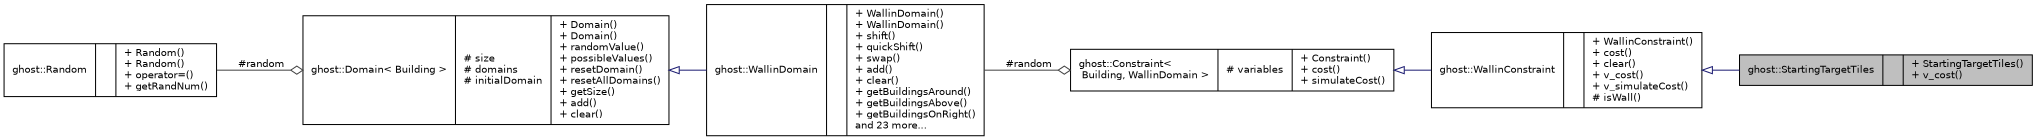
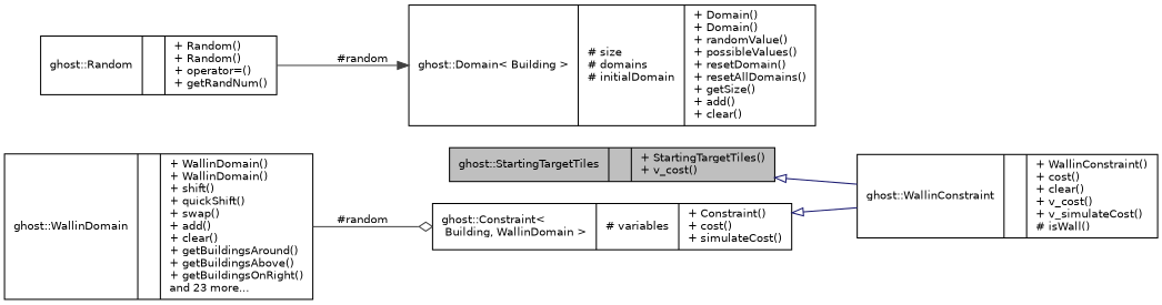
  digraph {
    rankdir=LR
    node [color=black fillcolor=white fontname=Helvetica fontsize=10 shape=record style=filled]
    edge [arrowtail=onormal color=midnightblue dir=back fontname=Helvetica fontsize=10 labelfontname=Helvetica labelfontsize=10 style=solid]
    n1 [fillcolor=grey75 fontcolor=black height=0.2 label="{ghost::StartingTargetTiles\n||+ StartingTargetTiles()\l+ v_cost()\l}" width=0.4]
    n2 [height=0.2 label="{ghost::WallinConstraint\n||+ WallinConstraint()\l+ cost()\l+ clear()\l+ v_cost()\l+ v_simulateCost()\l# isWall()\l}" width=0.4]
    n3 [height=0.2 label="{ghost::Constraint\<\l Building, WallinDomain \>\n|# variables\l|+ Constraint()\l+ cost()\l+ simulateCost()\l}" width=0.4]
    n4 [height=0.2 label="{ghost::WallinDomain\n||+ WallinDomain()\l+ WallinDomain()\l+ shift()\l+ quickShift()\l+ swap()\l+ add()\l+ clear()\l+ getBuildingsAround()\l+ getBuildingsAbove()\l+ getBuildingsOnRight()\land 23 more...\l}" width=0.4]
    n5 [height=0.2 label="{ghost::Domain\< Building \>\n|# size\l# domains\l# initialDomain\l|+ Domain()\l+ Domain()\l+ randomValue()\l+ possibleValues()\l+ resetDomain()\l+ resetAllDomains()\l+ getSize()\l+ add()\l+ clear()\l}" width=0.4]
    n6 [height=0.2 label="{ghost::Random\n||+ Random()\l+ Random()\l+ operator=()\l+ getRandNum()\l}" width=0.4]
-   n2 -> n1
+   n1 -> n2
    n3 -> n2
    n4 -> n3 [arrowhead=odiamond color=grey25 label=" #random" arrowtail="" dir=""]
-   n5 -> n4
-   n6 -> n5 [arrowhead=odiamond color=grey25 label=" #random" arrowtail="" dir=""]
+   n6 -> n5 [arrowhead=normal color=grey25 label=" #random" arrowtail="" dir=""]
  }
